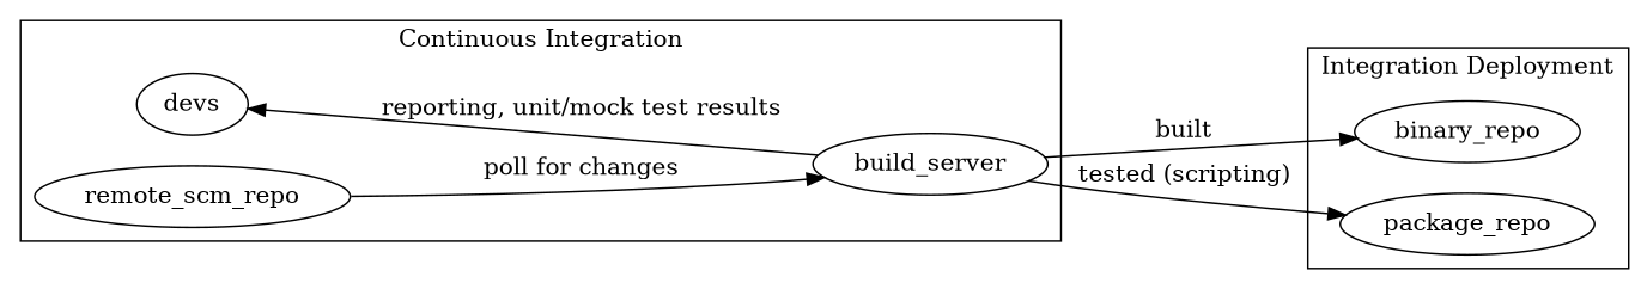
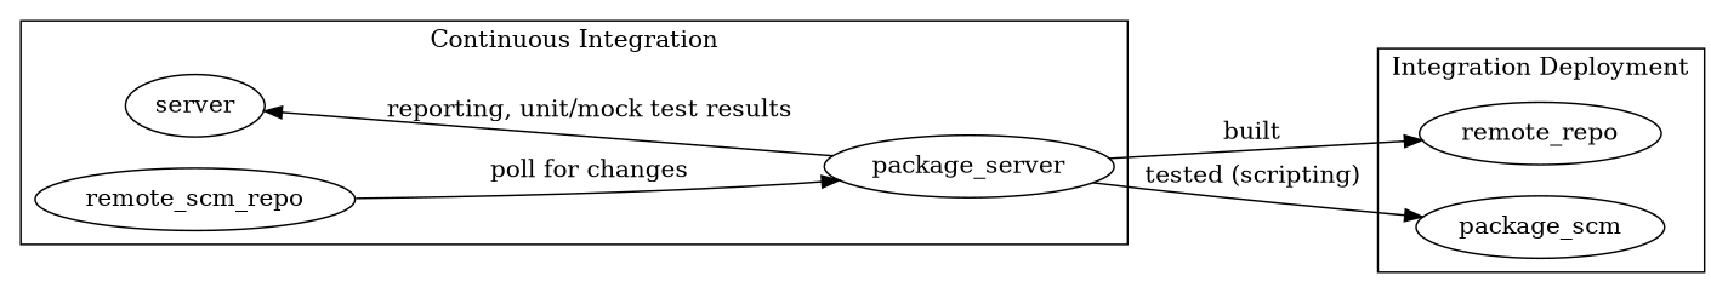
  digraph {
    rankdir=LR
-   devs
+   devs [label=server]
    remote_scm_repo
-   build_server
-   binary_repo
-   package_repo
+   build_server [label=package_server]
+   binary_repo [label=remote_repo]
+   package_repo [label=package_scm]
    subgraph cluster_1 {
      label="Continuous Integration"
      build_server
      subgraph sub_2 {
        label="Continuous Integration"
        rank=same
        rankdir=TB
        devs
        remote_scm_repo
      }
    }
    subgraph cluster_3 {
      label="Integration Deployment"
      subgraph sub_4 {
        label="Continuous Deployment"
        rank=same
        rankdir=TB
        binary_repo
        package_repo
      }
    }
    remote_scm_repo -> build_server [label="poll for changes"]
    build_server -> devs [label="reporting, unit/mock test results"]
    build_server -> binary_repo [label=built]
    build_server -> package_repo [label="tested (scripting)"]
  }
